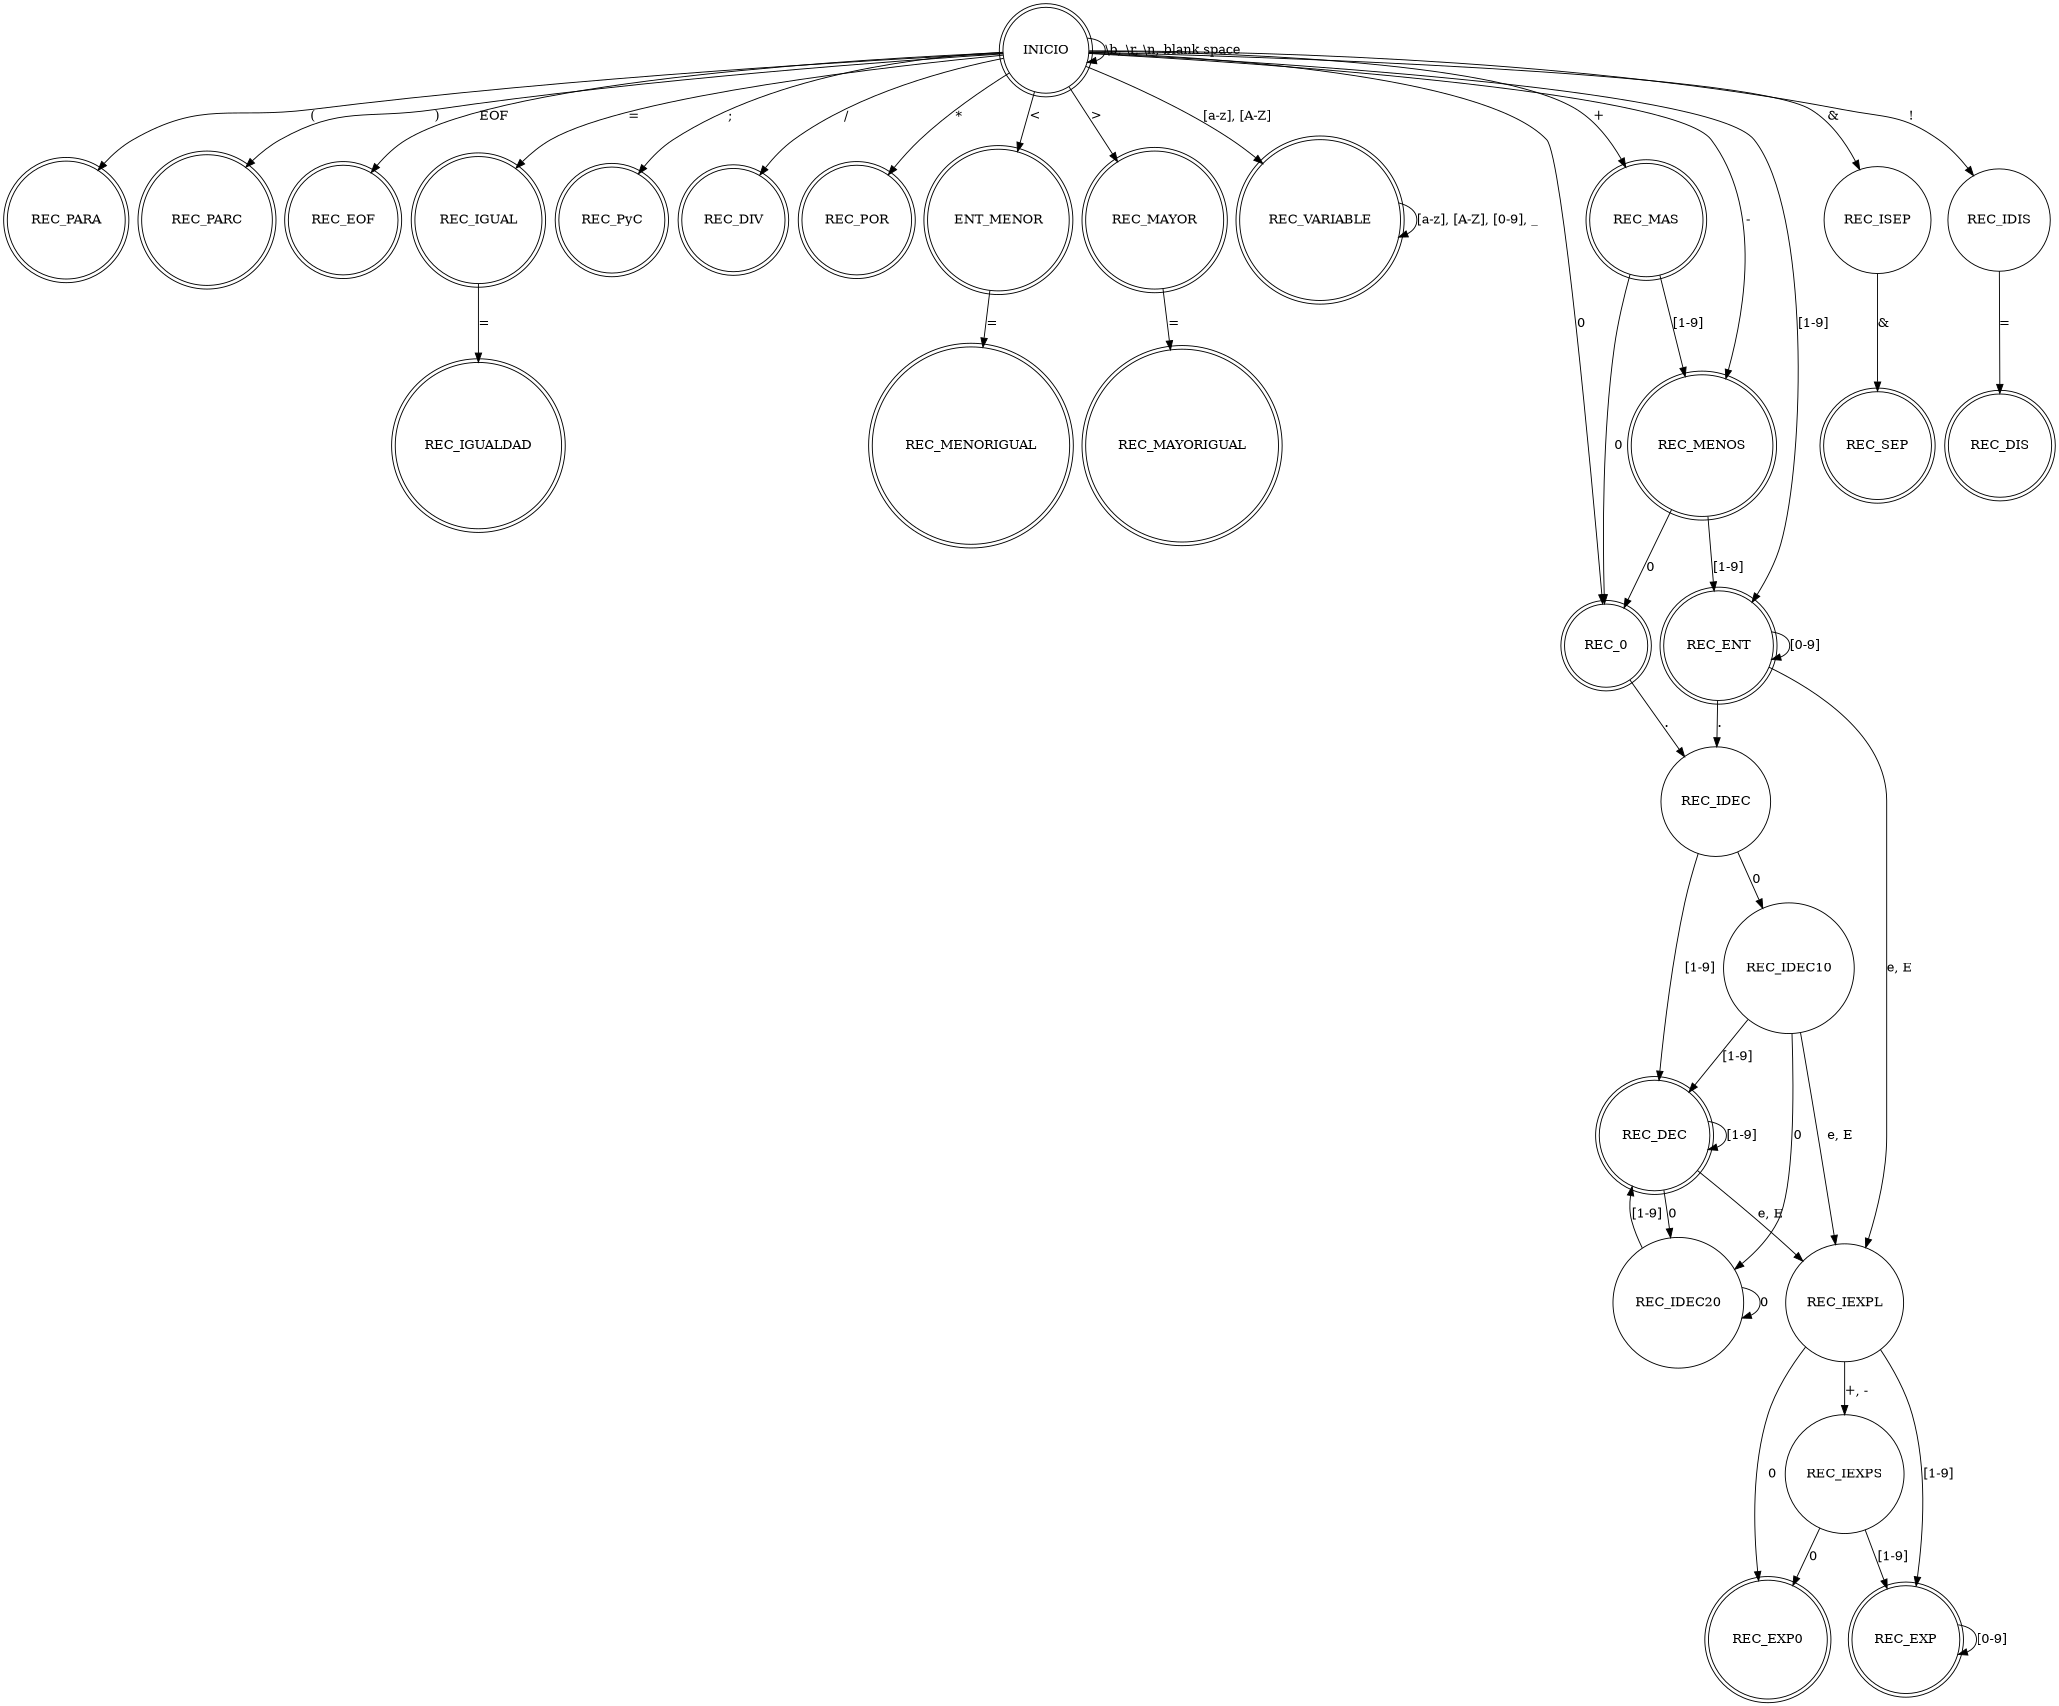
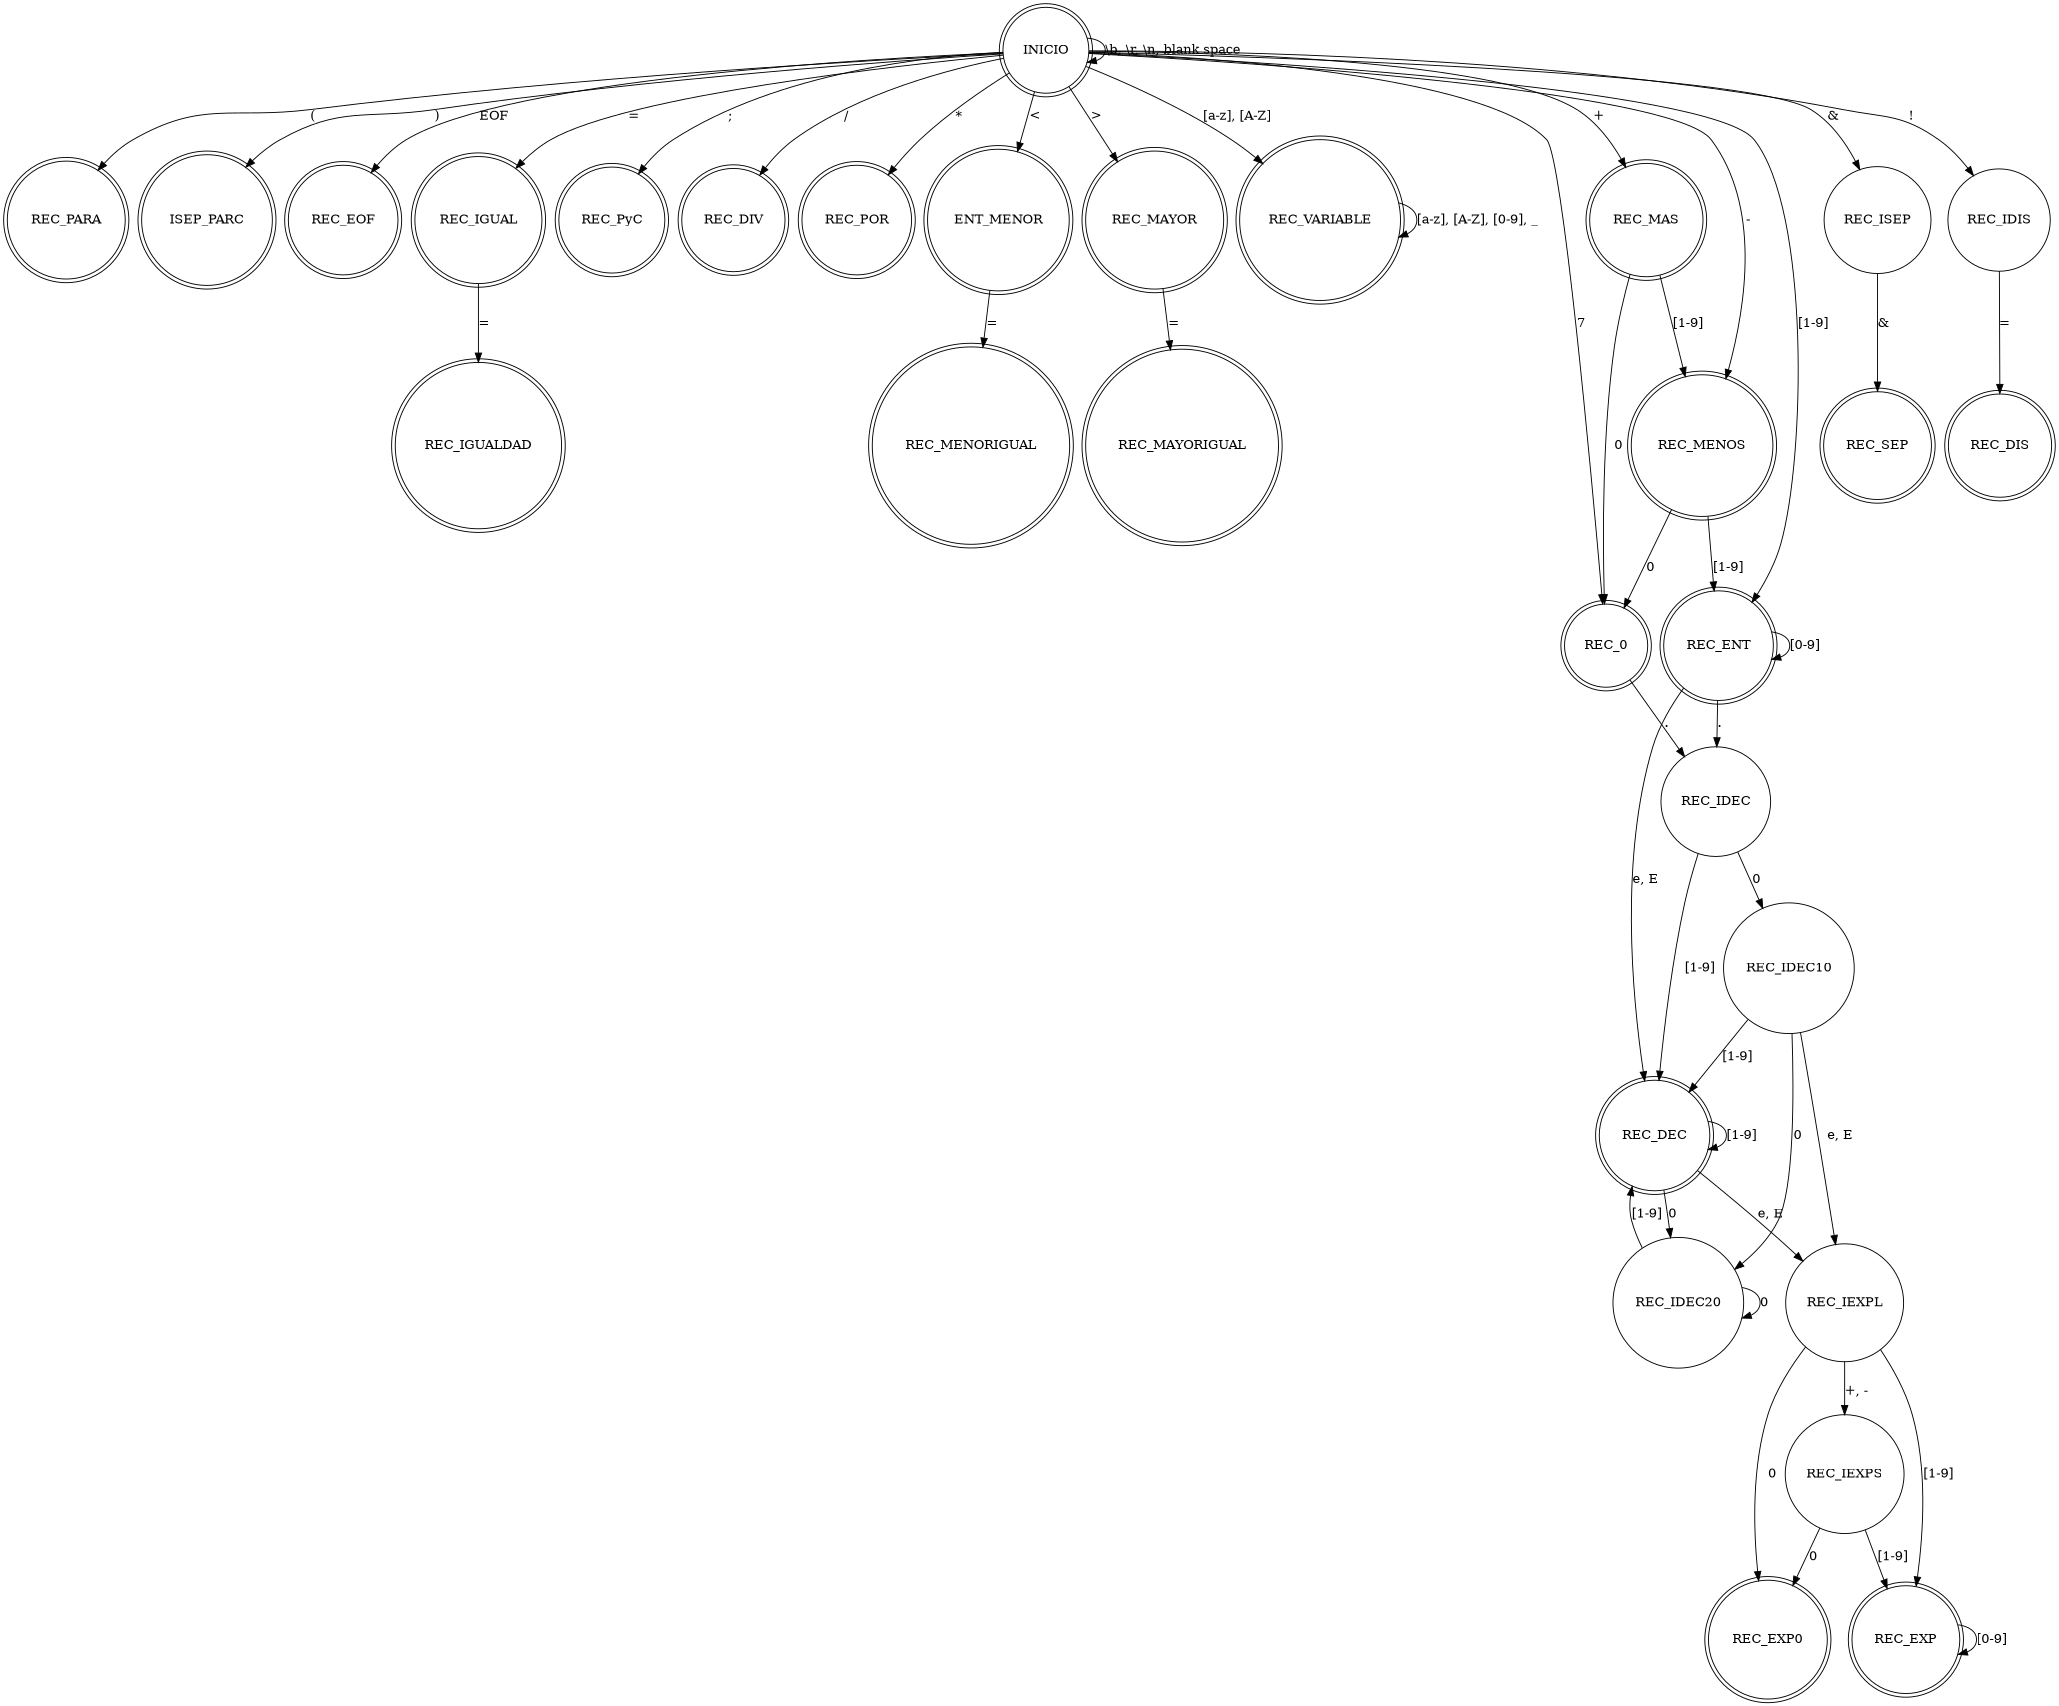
  digraph {
    node [shape=doublecircle]
    INICIO
    REC_PARA
-   REC_PARC
+   REC_PARC [label=ISEP_PARC]
    REC_EOF
    REC_IGUAL
    REC_PyC
    REC_DIV
    REC_POR
    n9 [label=ENT_MENOR]
    REC_MAYOR
    REC_VARIABLE
    REC_MAS
    REC_MENOS
    REC_ENT
    REC_0
    REC_ISEP [shape=circle]
    REC_IDIS [shape=circle]
    REC_IGUALDAD
    REC_MENORIGUAL
    REC_MAYORIGUAL
    REC_IDEC [shape=circle]
    REC_IEXPL [shape=circle]
    REC_SEP
    REC_DIS
    REC_DEC
    REC_IDEC10 [shape=circle]
    REC_EXP0
    REC_EXP
    REC_IEXPS [shape=circle]
    REC_IDEC20 [shape=circle]
    INICIO -> INICIO [label="\\b, \\r, \\n, blank space"]
    INICIO -> REC_PARA [label="("]
    INICIO -> REC_PARC [label=")"]
    INICIO -> REC_EOF [label=EOF]
    INICIO -> REC_IGUAL [label="="]
    INICIO -> REC_PyC [label=";"]
    INICIO -> REC_DIV [label="/"]
    INICIO -> REC_POR [label="*"]
    INICIO -> n9 [label="<"]
    INICIO -> REC_MAYOR [label=">"]
    INICIO -> REC_VARIABLE [label="[a-z], [A-Z]"]
    INICIO -> REC_MAS [label="+"]
    INICIO -> REC_MENOS [label="-"]
    INICIO -> REC_ENT [label="[1-9]"]
-   INICIO -> REC_0 [label=0]
+   INICIO -> REC_0 [label=7]
    INICIO -> REC_ISEP [label="&"]
    INICIO -> REC_IDIS [label="!"]
    REC_IGUAL -> REC_IGUALDAD [label="="]
    n9 -> REC_MENORIGUAL [label="="]
    REC_MAYOR -> REC_MAYORIGUAL [label="="]
    REC_VARIABLE -> REC_VARIABLE [label="[a-z], [A-Z], [0-9], _"]
    REC_MAS -> REC_MENOS [label="[1-9]"]
    REC_MAS -> REC_0 [label=0]
    REC_MENOS -> REC_ENT [label="[1-9]"]
    REC_MENOS -> REC_0 [label=0]
    REC_ENT -> REC_ENT [label="[0-9]"]
    REC_ENT -> REC_IDEC [label="."]
-   REC_ENT -> REC_IEXPL [label="e, E"]
+   REC_ENT -> REC_DEC [label="e, E"]
    REC_0 -> REC_IDEC [label="."]
    REC_ISEP -> REC_SEP [label="&"]
    REC_IDIS -> REC_DIS [label="="]
    REC_IDEC -> REC_DEC [label="[1-9]"]
    REC_IDEC -> REC_IDEC10 [label=0]
    REC_IEXPL -> REC_EXP0 [label=0]
    REC_IEXPL -> REC_EXP [label="[1-9]"]
    REC_IEXPL -> REC_IEXPS [label="+, -"]
    REC_DEC -> REC_IEXPL [label="e, E"]
    REC_DEC -> REC_DEC [label="[1-9]"]
    REC_DEC -> REC_IDEC20 [label=0]
    REC_IDEC10 -> REC_IEXPL [label="e, E"]
    REC_IDEC10 -> REC_DEC [label="[1-9]"]
    REC_IDEC10 -> REC_IDEC20 [label=0]
    REC_EXP -> REC_EXP [label="[0-9]"]
    REC_IEXPS -> REC_EXP0 [label=0]
    REC_IEXPS -> REC_EXP [label="[1-9]"]
    REC_IDEC20 -> REC_DEC [label="[1-9]"]
    REC_IDEC20 -> REC_IDEC20 [label=0]
  }
